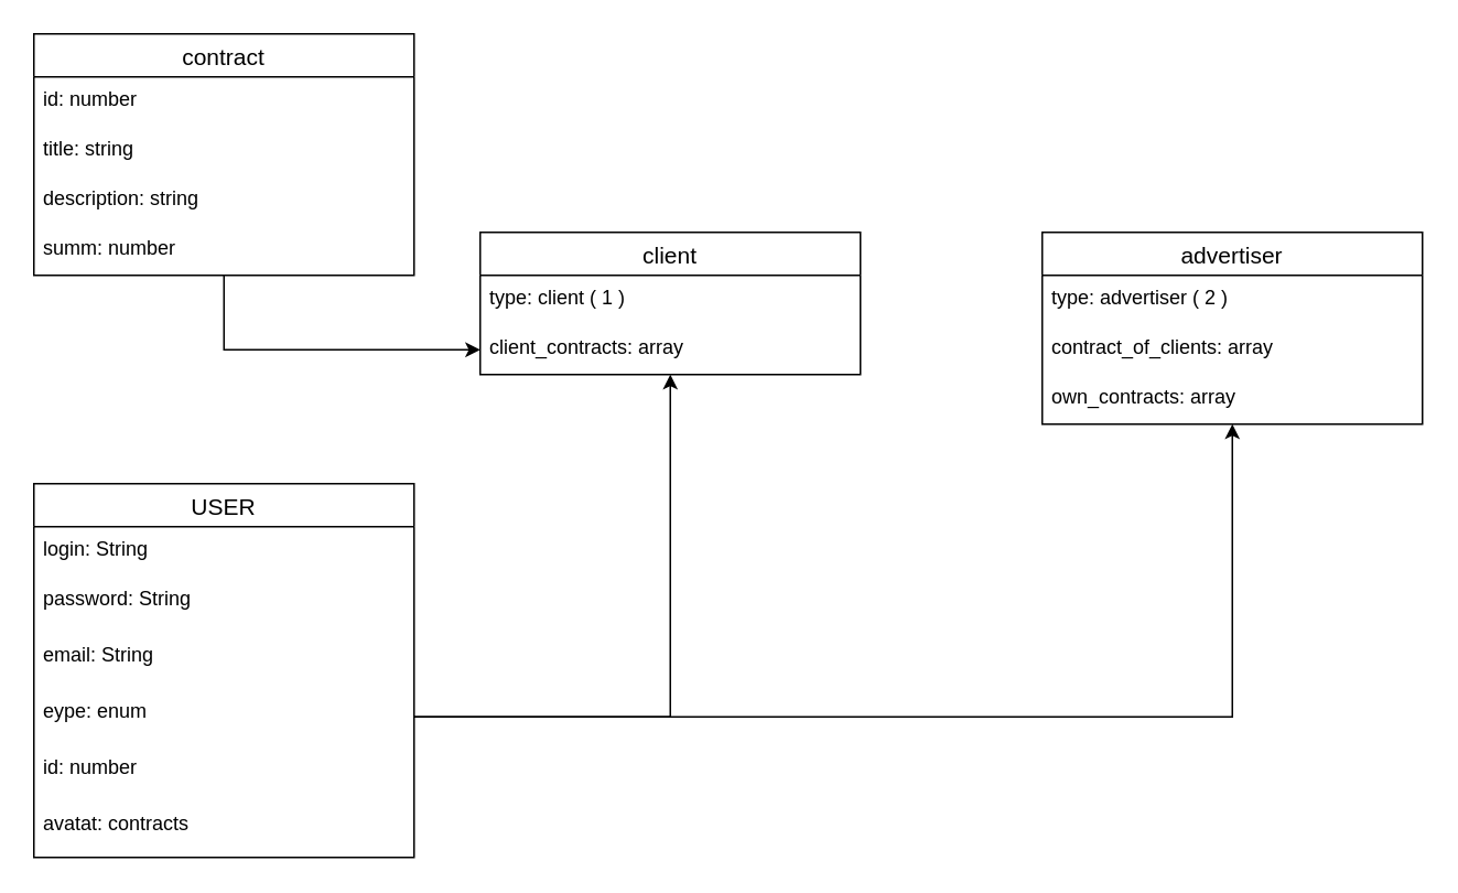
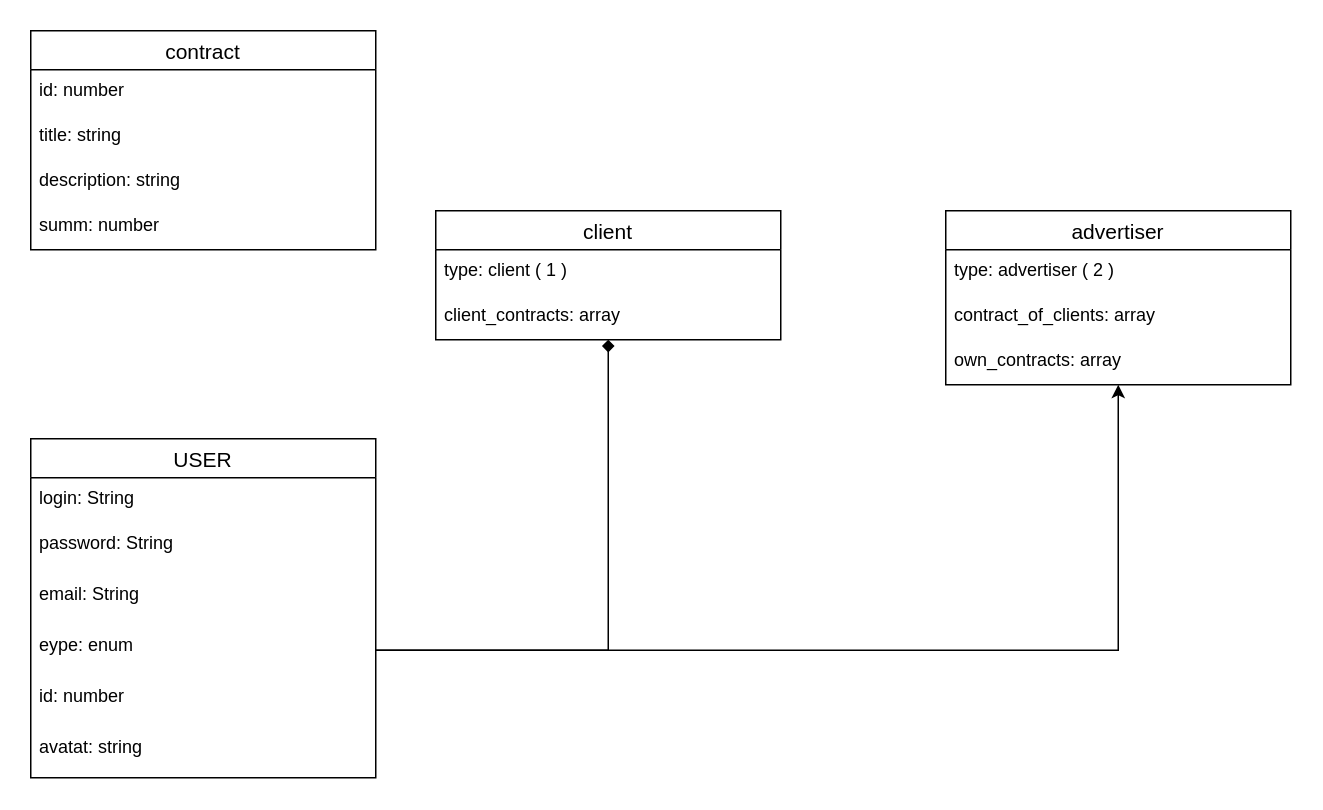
  <mxCell id="0" />
  <mxCell id="1" parent="0" />
  <mxCell id="2" value="" style="shape=table;startSize=0;container=1;collapsible=1;childLayout=tableLayout;fixedRows=1;rowLines=0;fontStyle=0;align=center;resizeLast=1;strokeColor=none;fillColor=none;collapsible=0;" vertex="1" parent="1"><mxGeometry x="200" y="450" width="180" height="30" as="geometry" /></mxCell>
  <mxCell id="3" value="" style="shape=tableRow;horizontal=0;startSize=0;swimlaneHead=0;swimlaneBody=0;fillColor=none;collapsible=0;dropTarget=0;points=[[0,0.5],[1,0.5]];portConstraint=eastwest;top=0;left=0;right=0;bottom=0;" vertex="1" parent="2"><mxGeometry width="180" height="30" as="geometry" /></mxCell>
  <mxCell id="4" value="" style="shape=partialRectangle;connectable=0;fillColor=none;top=0;left=0;bottom=0;right=0;editable=1;overflow=hidden;" vertex="1" parent="3"><mxGeometry width="30" height="30" as="geometry"><mxRectangle width="30" height="30" as="alternateBounds" /></mxGeometry></mxCell>
  <mxCell id="5" value="" style="shape=partialRectangle;connectable=0;fillColor=none;top=0;left=0;bottom=0;right=0;align=left;spacingLeft=6;overflow=hidden;" vertex="1" parent="3"><mxGeometry x="30" width="150" height="30" as="geometry"><mxRectangle width="150" height="30" as="alternateBounds" /></mxGeometry></mxCell>
  <mxCell id="6" value="USER" style="swimlane;fontStyle=0;childLayout=stackLayout;horizontal=1;startSize=26;horizontalStack=0;resizeParent=1;resizeParentMax=0;resizeLast=0;collapsible=1;marginBottom=0;align=center;fontSize=14;" vertex="1" parent="1"><mxGeometry x="20" y="292" width="230" height="226" as="geometry"><mxRectangle x="254" y="-450" width="50" height="26" as="alternateBounds" /></mxGeometry></mxCell>
  <mxCell id="7" value="login: String" style="text;strokeColor=none;fillColor=none;spacingLeft=4;spacingRight=4;overflow=hidden;rotatable=0;points=[[0,0.5],[1,0.5]];portConstraint=eastwest;fontSize=12;" vertex="1" parent="6"><mxGeometry y="26" width="230" height="30" as="geometry" /></mxCell>
  <mxCell id="8" value="password: String" style="text;strokeColor=none;fillColor=none;spacingLeft=4;spacingRight=4;overflow=hidden;rotatable=0;points=[[0,0.5],[1,0.5]];portConstraint=eastwest;fontSize=12;" vertex="1" parent="6"><mxGeometry y="56" width="230" height="34" as="geometry" /></mxCell>
  <mxCell id="9" value="email: String" style="text;strokeColor=none;fillColor=none;spacingLeft=4;spacingRight=4;overflow=hidden;rotatable=0;points=[[0,0.5],[1,0.5]];portConstraint=eastwest;fontSize=12;" vertex="1" parent="6"><mxGeometry y="90" width="230" height="34" as="geometry" /></mxCell>
  <mxCell id="10" value="eype: enum" style="text;strokeColor=none;fillColor=none;spacingLeft=4;spacingRight=4;overflow=hidden;rotatable=0;points=[[0,0.5],[1,0.5]];portConstraint=eastwest;fontSize=12;" vertex="1" parent="6"><mxGeometry y="124" width="230" height="34" as="geometry" /></mxCell>
  <mxCell id="11" value="id: number&#10;" style="text;strokeColor=none;fillColor=none;spacingLeft=4;spacingRight=4;overflow=hidden;rotatable=0;points=[[0,0.5],[1,0.5]];portConstraint=eastwest;fontSize=12;" vertex="1" parent="6"><mxGeometry y="158" width="230" height="34" as="geometry" /></mxCell>
- <mxCell id="12" value="avatat: contracts&#10;&#10;" style="text;strokeColor=none;fillColor=none;spacingLeft=4;spacingRight=4;overflow=hidden;rotatable=0;points=[[0,0.5],[1,0.5]];portConstraint=eastwest;fontSize=12;" vertex="1" parent="6"><mxGeometry y="192" width="230" height="34" as="geometry" /></mxCell>
+ <mxCell id="12" value="avatat: string&#10;&#10;" style="text;strokeColor=none;fillColor=none;spacingLeft=4;spacingRight=4;overflow=hidden;rotatable=0;points=[[0,0.5],[1,0.5]];portConstraint=eastwest;fontSize=12;" vertex="1" parent="6"><mxGeometry y="192" width="230" height="34" as="geometry" /></mxCell>
  <mxCell id="13" value="сlient" style="swimlane;fontStyle=0;childLayout=stackLayout;horizontal=1;startSize=26;horizontalStack=0;resizeParent=1;resizeParentMax=0;resizeLast=0;collapsible=1;marginBottom=0;align=center;fontSize=14;" vertex="1" parent="1"><mxGeometry x="290" y="140" width="230" height="86" as="geometry"><mxRectangle x="254" y="-450" width="50" height="26" as="alternateBounds" /></mxGeometry></mxCell>
  <mxCell id="14" value="type: client ( 1 )" style="text;strokeColor=none;fillColor=none;spacingLeft=4;spacingRight=4;overflow=hidden;rotatable=0;points=[[0,0.5],[1,0.5]];portConstraint=eastwest;fontSize=12;" vertex="1" parent="13"><mxGeometry y="26" width="230" height="30" as="geometry" /></mxCell>
  <mxCell id="15" value="client_contracts: array" style="text;strokeColor=none;fillColor=none;spacingLeft=4;spacingRight=4;overflow=hidden;rotatable=0;points=[[0,0.5],[1,0.5]];portConstraint=eastwest;fontSize=12;" vertex="1" parent="13"><mxGeometry y="56" width="230" height="30" as="geometry" /></mxCell>
- <mxCell id="16" style="edgeStyle=orthogonalEdgeStyle;rounded=0;orthogonalLoop=1;jettySize=auto;html=1;" edge="1" parent="1" source="10" target="13"><mxGeometry relative="1" as="geometry" /></mxCell>
+ <mxCell id="16" style="edgeStyle=orthogonalEdgeStyle;rounded=0;orthogonalLoop=1;jettySize=auto;html=1;endArrow=diamond;" edge="1" parent="1" source="10" target="13"><mxGeometry relative="1" as="geometry" /></mxCell>
  <mxCell id="17" value="advertiser" style="swimlane;fontStyle=0;childLayout=stackLayout;horizontal=1;startSize=26;horizontalStack=0;resizeParent=1;resizeParentMax=0;resizeLast=0;collapsible=1;marginBottom=0;align=center;fontSize=14;" vertex="1" parent="1"><mxGeometry x="630" y="140" width="230" height="116" as="geometry"><mxRectangle x="254" y="-450" width="50" height="26" as="alternateBounds" /></mxGeometry></mxCell>
  <mxCell id="18" value="type: advertiser ( 2 )" style="text;strokeColor=none;fillColor=none;spacingLeft=4;spacingRight=4;overflow=hidden;rotatable=0;points=[[0,0.5],[1,0.5]];portConstraint=eastwest;fontSize=12;" vertex="1" parent="17"><mxGeometry y="26" width="230" height="30" as="geometry" /></mxCell>
  <mxCell id="19" value="contract_of_clients: array" style="text;strokeColor=none;fillColor=none;spacingLeft=4;spacingRight=4;overflow=hidden;rotatable=0;points=[[0,0.5],[1,0.5]];portConstraint=eastwest;fontSize=12;" vertex="1" parent="17"><mxGeometry y="56" width="230" height="30" as="geometry" /></mxCell>
  <mxCell id="20" value="own_contracts: array" style="text;strokeColor=none;fillColor=none;spacingLeft=4;spacingRight=4;overflow=hidden;rotatable=0;points=[[0,0.5],[1,0.5]];portConstraint=eastwest;fontSize=12;" vertex="1" parent="17"><mxGeometry y="86" width="230" height="30" as="geometry" /></mxCell>
  <mxCell id="21" style="edgeStyle=orthogonalEdgeStyle;rounded=0;orthogonalLoop=1;jettySize=auto;html=1;" edge="1" parent="1" source="10" target="17"><mxGeometry relative="1" as="geometry" /></mxCell>
- <mxCell id="22" style="edgeStyle=orthogonalEdgeStyle;rounded=0;orthogonalLoop=1;jettySize=auto;html=1;" edge="1" parent="1" source="23" target="15"><mxGeometry relative="1" as="geometry"><Array as="points"><mxPoint x="135" y="211" /></Array></mxGeometry></mxCell>
  <mxCell id="23" value="contract" style="swimlane;fontStyle=0;childLayout=stackLayout;horizontal=1;startSize=26;horizontalStack=0;resizeParent=1;resizeParentMax=0;resizeLast=0;collapsible=1;marginBottom=0;align=center;fontSize=14;" vertex="1" parent="1"><mxGeometry x="20" y="20" width="230" height="146" as="geometry"><mxRectangle x="140" y="-810" width="50" height="26" as="alternateBounds" /></mxGeometry></mxCell>
  <mxCell id="24" value="id: number" style="text;strokeColor=none;fillColor=none;spacingLeft=4;spacingRight=4;overflow=hidden;rotatable=0;points=[[0,0.5],[1,0.5]];portConstraint=eastwest;fontSize=12;" vertex="1" parent="23"><mxGeometry y="26" width="230" height="30" as="geometry" /></mxCell>
  <mxCell id="25" value="title: string&#10;" style="text;strokeColor=none;fillColor=none;spacingLeft=4;spacingRight=4;overflow=hidden;rotatable=0;points=[[0,0.5],[1,0.5]];portConstraint=eastwest;fontSize=12;" vertex="1" parent="23"><mxGeometry y="56" width="230" height="30" as="geometry" /></mxCell>
  <mxCell id="26" value="description: string&#10;" style="text;strokeColor=none;fillColor=none;spacingLeft=4;spacingRight=4;overflow=hidden;rotatable=0;points=[[0,0.5],[1,0.5]];portConstraint=eastwest;fontSize=12;" vertex="1" parent="23"><mxGeometry y="86" width="230" height="30" as="geometry" /></mxCell>
  <mxCell id="27" value="summ: number" style="text;strokeColor=none;fillColor=none;spacingLeft=4;spacingRight=4;overflow=hidden;rotatable=0;points=[[0,0.5],[1,0.5]];portConstraint=eastwest;fontSize=12;" vertex="1" parent="23"><mxGeometry y="116" width="230" height="30" as="geometry" /></mxCell>
